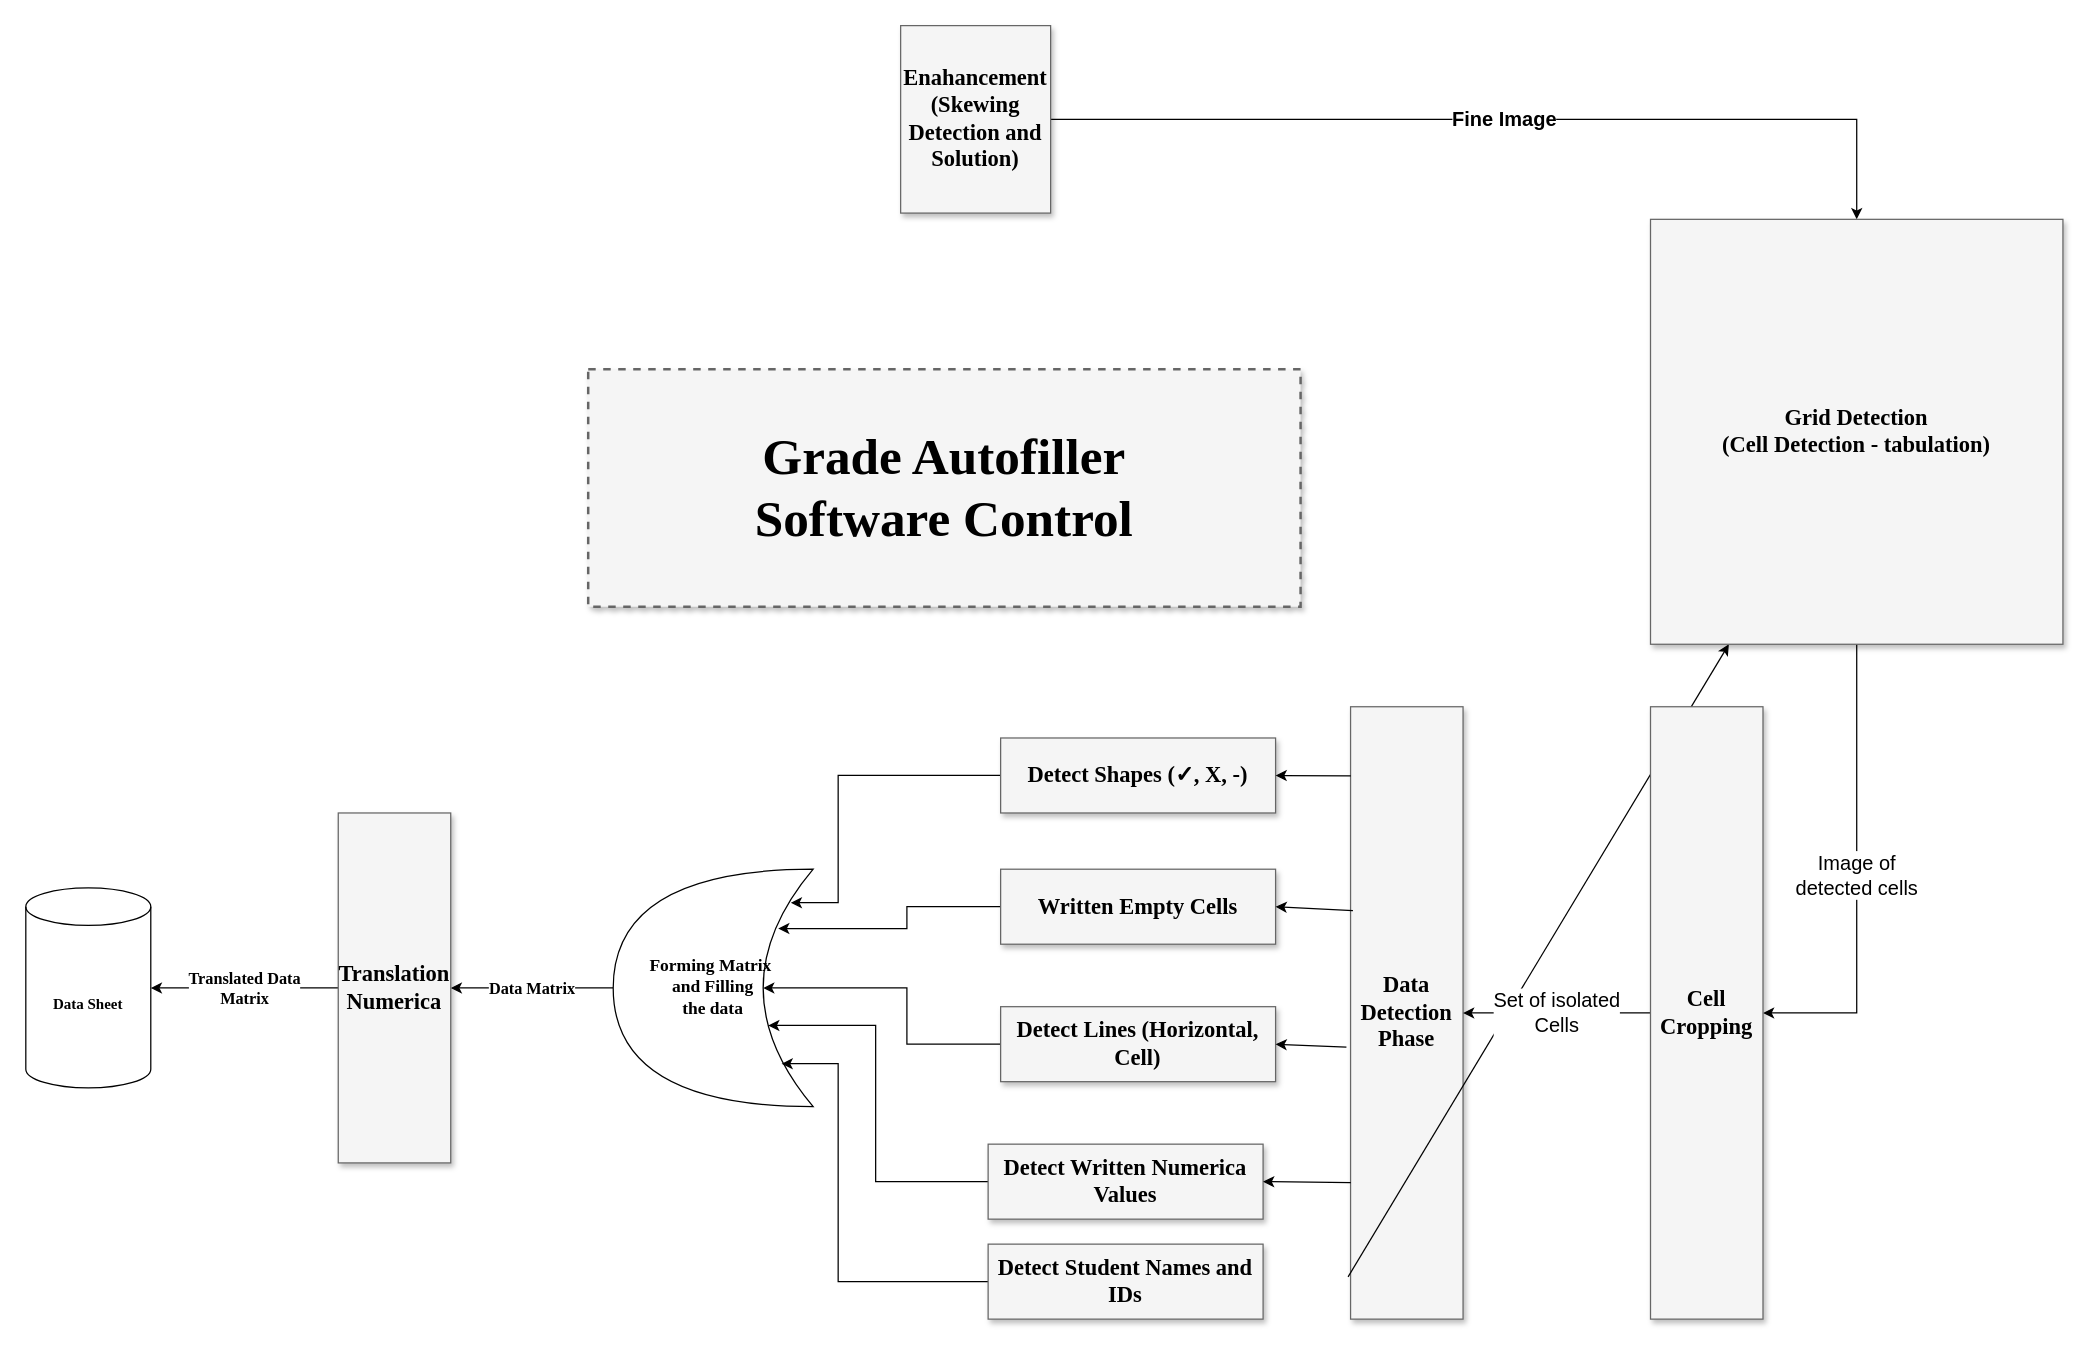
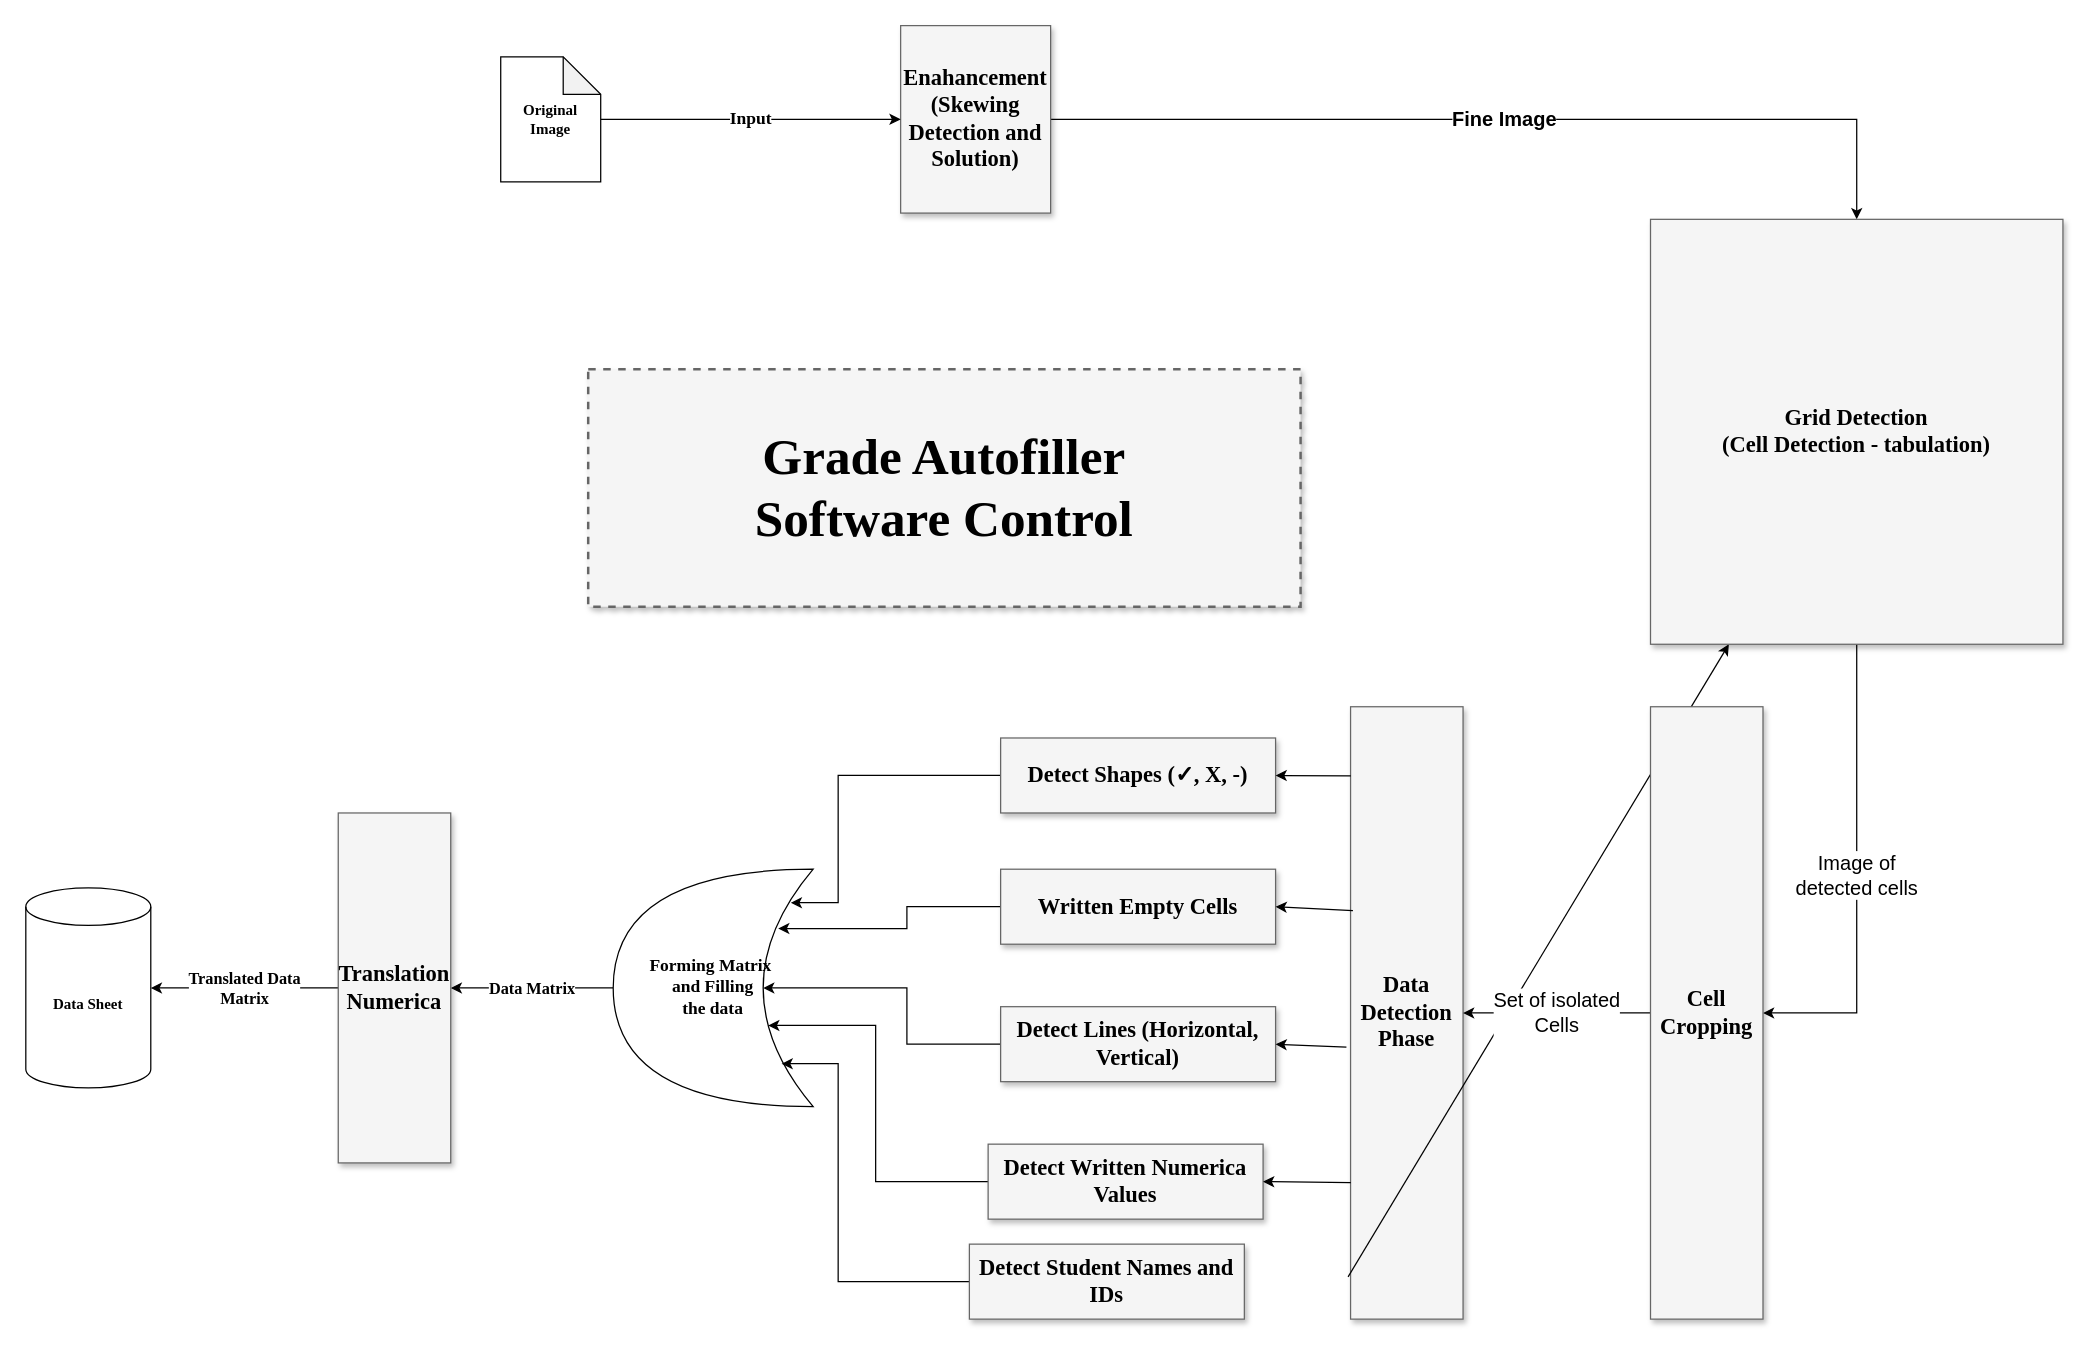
  <mxCell id="0" style=";html=1;" />
  <mxCell id="1" style=";html=1;" parent="0" />
  <mxCell id="2" value="&lt;font style=&quot;font-size: 41px;&quot;&gt;&lt;b&gt;Grade Autofiller&lt;br&gt;Software Control&lt;/b&gt;&lt;/font&gt;" style="whiteSpace=wrap;html=1;shadow=1;fontSize=20;fillColor=#f5f5f5;strokeColor=#666666;strokeWidth=2;dashed=1;fontFamily=Times New Roman;" parent="1" vertex="1"><mxGeometry x="470" y="295" width="570" height="190" as="geometry" /></mxCell>
  <mxCell id="3" value="&lt;font style=&quot;font-size: 16px;&quot;&gt;&lt;b&gt;Fine Image&lt;/b&gt;&lt;/font&gt;" style="edgeStyle=orthogonalEdgeStyle;rounded=0;orthogonalLoop=1;jettySize=auto;html=1;entryX=0;entryY=0.5;entryDx=0;entryDy=0;" edge="1" parent="1" source="4" target="29"><mxGeometry relative="1" as="geometry" /></mxCell>
  <mxCell id="4" value="Enahancement&lt;br&gt;(Skewing Detection and Solution)" style="whiteSpace=wrap;html=1;shadow=1;fontSize=18;fillColor=#f5f5f5;strokeColor=#666666;fontFamily=Times New Roman;fontStyle=1" parent="1" vertex="1"><mxGeometry x="720" y="20" width="120" height="150" as="geometry" /></mxCell>
  <mxCell id="5" value="Data&lt;br&gt;Detection&lt;br&gt;Phase" style="whiteSpace=wrap;html=1;shadow=1;fontSize=18;fillColor=#f5f5f5;strokeColor=#666666;direction=south;fontFamily=Times New Roman;fontStyle=1" parent="1" vertex="1"><mxGeometry x="1080" y="565" width="90" height="490" as="geometry" /></mxCell>
+ <mxCell id="6" value="Input" style="edgeStyle=orthogonalEdgeStyle;rounded=0;orthogonalLoop=1;jettySize=auto;html=1;entryX=0;entryY=0.5;entryDx=0;entryDy=0;fontFamily=Times New Roman;fontStyle=1;fontSize=14;" parent="1" source="7" target="4" edge="1"><mxGeometry relative="1" as="geometry"><mxPoint x="697" y="-14" as="targetPoint" /></mxGeometry></mxCell>
+ <mxCell id="7" value="Original Image" style="shape=note;whiteSpace=wrap;html=1;backgroundOutline=1;darkOpacity=0.05;fontFamily=Times New Roman;fontStyle=1" parent="1" vertex="1"><mxGeometry x="400" y="45" width="80" height="100" as="geometry" /></mxCell>
  <mxCell id="8" value="Data Sheet" style="shape=cylinder3;whiteSpace=wrap;html=1;boundedLbl=1;backgroundOutline=1;size=15;fontFamily=Times New Roman;fontStyle=1" parent="1" vertex="1"><mxGeometry x="20" y="710" width="100" height="160" as="geometry" /></mxCell>
  <mxCell id="9" style="edgeStyle=orthogonalEdgeStyle;rounded=0;orthogonalLoop=1;jettySize=auto;html=1;exitX=0.5;exitY=1;exitDx=0;exitDy=0;entryX=0.112;entryY=0.859;entryDx=0;entryDy=0;entryPerimeter=0;fontFamily=Times New Roman;" parent="1" source="10" target="22" edge="1"><mxGeometry relative="1" as="geometry"><mxPoint x="710" y="715" as="targetPoint" /><Array as="points"><mxPoint x="670" y="620" /><mxPoint x="670" y="722" /></Array></mxGeometry></mxCell>
  <mxCell id="10" value="Detect Shapes (✓, X, -)" style="whiteSpace=wrap;html=1;shadow=1;fontSize=18;fillColor=#f5f5f5;strokeColor=#666666;direction=south;fontFamily=Times New Roman;fontStyle=1" parent="1" vertex="1"><mxGeometry x="800" y="590" width="220" height="60" as="geometry" /></mxCell>
  <mxCell id="11" style="edgeStyle=orthogonalEdgeStyle;rounded=0;orthogonalLoop=1;jettySize=auto;html=1;exitX=0.5;exitY=1;exitDx=0;exitDy=0;entryX=0.175;entryY=0.75;entryDx=0;entryDy=0;entryPerimeter=0;fontFamily=Times New Roman;" parent="1" source="12" target="22" edge="1"><mxGeometry relative="1" as="geometry" /></mxCell>
  <mxCell id="12" value="Written Empty Cells" style="whiteSpace=wrap;html=1;shadow=1;fontSize=18;fillColor=#f5f5f5;strokeColor=#666666;direction=south;fontFamily=Times New Roman;fontStyle=1" parent="1" vertex="1"><mxGeometry x="800" y="695" width="220" height="60" as="geometry" /></mxCell>
  <mxCell id="13" style="edgeStyle=orthogonalEdgeStyle;rounded=0;orthogonalLoop=1;jettySize=auto;html=1;entryX=0.25;entryY=0.5;entryDx=0;entryDy=0;entryPerimeter=0;fontFamily=Times New Roman;" parent="1" source="14" target="22" edge="1"><mxGeometry relative="1" as="geometry" /></mxCell>
- <mxCell id="14" value="Detect Lines (Horizontal, Cell)" style="whiteSpace=wrap;html=1;shadow=1;fontSize=18;fillColor=#f5f5f5;strokeColor=#666666;direction=south;fontFamily=Times New Roman;fontStyle=1" parent="1" vertex="1"><mxGeometry x="800" y="805" width="220" height="60" as="geometry" /></mxCell>
+ <mxCell id="14" value="Detect Lines (Horizontal, Vertical)" style="whiteSpace=wrap;html=1;shadow=1;fontSize=18;fillColor=#f5f5f5;strokeColor=#666666;direction=south;fontFamily=Times New Roman;fontStyle=1" parent="1" vertex="1"><mxGeometry x="800" y="805" width="220" height="60" as="geometry" /></mxCell>
  <mxCell id="15" style="edgeStyle=orthogonalEdgeStyle;rounded=0;orthogonalLoop=1;jettySize=auto;html=1;exitX=0.5;exitY=1;exitDx=0;exitDy=0;entryX=0.225;entryY=0.342;entryDx=0;entryDy=0;entryPerimeter=0;fontFamily=Times New Roman;" parent="1" source="16" target="22" edge="1"><mxGeometry relative="1" as="geometry"><mxPoint x="740" y="855" as="targetPoint" /><Array as="points"><mxPoint x="700" y="945" /><mxPoint x="700" y="820" /></Array></mxGeometry></mxCell>
  <mxCell id="16" value="Detect Written Numerica Values" style="whiteSpace=wrap;html=1;shadow=1;fontSize=18;fillColor=#f5f5f5;strokeColor=#666666;direction=south;fontFamily=Times New Roman;fontStyle=1" parent="1" vertex="1"><mxGeometry x="790" y="915" width="220" height="60" as="geometry" /></mxCell>
  <mxCell id="17" value="" style="endArrow=classic;html=1;rounded=0;exitX=0.113;exitY=0.998;exitDx=0;exitDy=0;exitPerimeter=0;entryX=0.5;entryY=0;entryDx=0;entryDy=0;fontFamily=Times New Roman;" parent="1" source="5" target="10" edge="1"><mxGeometry width="50" height="50" relative="1" as="geometry"><mxPoint x="1010" y="555" as="sourcePoint" /><mxPoint x="1060" y="505" as="targetPoint" /></mxGeometry></mxCell>
  <mxCell id="18" value="" style="endArrow=classic;html=1;rounded=0;exitX=0.333;exitY=0.979;exitDx=0;exitDy=0;exitPerimeter=0;entryX=0.5;entryY=0;entryDx=0;entryDy=0;fontFamily=Times New Roman;" parent="1" source="5" target="12" edge="1"><mxGeometry width="50" height="50" relative="1" as="geometry"><mxPoint x="1010" y="555" as="sourcePoint" /><mxPoint x="1060" y="505" as="targetPoint" /></mxGeometry></mxCell>
  <mxCell id="19" value="" style="endArrow=classic;html=1;rounded=0;entryX=0.5;entryY=0;entryDx=0;entryDy=0;exitX=0.556;exitY=1.037;exitDx=0;exitDy=0;exitPerimeter=0;fontFamily=Times New Roman;" parent="1" source="5" target="14" edge="1"><mxGeometry width="50" height="50" relative="1" as="geometry"><mxPoint x="1070" y="825" as="sourcePoint" /><mxPoint x="1060" y="505" as="targetPoint" /></mxGeometry></mxCell>
  <mxCell id="20" value="" style="endArrow=classic;html=1;rounded=0;entryX=0.5;entryY=0;entryDx=0;entryDy=0;exitX=0.777;exitY=0.998;exitDx=0;exitDy=0;exitPerimeter=0;fontFamily=Times New Roman;" parent="1" source="5" target="16" edge="1"><mxGeometry width="50" height="50" relative="1" as="geometry"><mxPoint x="1120" y="835" as="sourcePoint" /><mxPoint x="1030" y="835" as="targetPoint" /></mxGeometry></mxCell>
  <mxCell id="21" value="Data Matrix" style="edgeStyle=orthogonalEdgeStyle;rounded=0;orthogonalLoop=1;jettySize=auto;html=1;exitX=1;exitY=0.5;exitDx=0;exitDy=0;exitPerimeter=0;entryX=0.5;entryY=0;entryDx=0;entryDy=0;fontFamily=Times New Roman;fontStyle=1;fontSize=13;" parent="1" source="22" target="24" edge="1"><mxGeometry relative="1" as="geometry" /></mxCell>
  <mxCell id="22" value="Forming Matrix&amp;nbsp;&lt;br style=&quot;font-size: 14px;&quot;&gt;and Filling&lt;br style=&quot;font-size: 14px;&quot;&gt;the data" style="shape=xor;whiteSpace=wrap;html=1;direction=west;fontFamily=Times New Roman;fontStyle=1;fontSize=14;" parent="1" vertex="1"><mxGeometry x="490" y="695" width="160" height="190" as="geometry" /></mxCell>
  <mxCell id="23" value="Translated Data&lt;br style=&quot;font-size: 13px;&quot;&gt;Matrix" style="edgeStyle=orthogonalEdgeStyle;rounded=0;orthogonalLoop=1;jettySize=auto;html=1;exitX=0.5;exitY=1;exitDx=0;exitDy=0;entryX=1;entryY=0.5;entryDx=0;entryDy=0;entryPerimeter=0;fontFamily=Times New Roman;fontStyle=1;fontSize=13;" parent="1" source="24" target="8" edge="1"><mxGeometry relative="1" as="geometry" /></mxCell>
  <mxCell id="24" value="Translation Numerica" style="whiteSpace=wrap;html=1;shadow=1;fontSize=18;fillColor=#f5f5f5;strokeColor=#666666;direction=south;fontFamily=Times New Roman;fontStyle=1" parent="1" vertex="1"><mxGeometry x="270" y="650" width="90" height="280" as="geometry" /></mxCell>
  <mxCell id="25" style="edgeStyle=orthogonalEdgeStyle;rounded=0;orthogonalLoop=1;jettySize=auto;html=1;exitX=0.5;exitY=1;exitDx=0;exitDy=0;entryX=0.158;entryY=0.181;entryDx=0;entryDy=0;entryPerimeter=0;fontFamily=Times New Roman;" parent="1" source="26" target="22" edge="1"><mxGeometry relative="1" as="geometry"><mxPoint x="680" y="855" as="targetPoint" /><Array as="points"><mxPoint x="670" y="1025" /><mxPoint x="670" y="851" /></Array></mxGeometry></mxCell>
- <mxCell id="26" value="Detect Student Names and IDs" style="whiteSpace=wrap;html=1;shadow=1;fontSize=18;fillColor=#f5f5f5;strokeColor=#666666;direction=south;fontFamily=Times New Roman;fontStyle=1" parent="1" vertex="1"><mxGeometry x="790" y="995" width="220" height="60" as="geometry" /></mxCell>
+ <mxCell id="26" value="Detect Student Names and IDs" style="whiteSpace=wrap;html=1;shadow=1;fontSize=18;fillColor=#f5f5f5;strokeColor=#666666;direction=south;fontFamily=Times New Roman;fontStyle=1" parent="1" vertex="1"><mxGeometry x="775" y="995" width="220" height="60" as="geometry" /></mxCell>
  <mxCell id="27" value="" style="endArrow=classic;html=1;rounded=0;exitX=0.931;exitY=1.022;exitDx=0;exitDy=0;exitPerimeter=0;fontFamily=Times New Roman;" parent="1" source="5" target="29" edge="1"><mxGeometry width="50" height="50" relative="1" as="geometry"><mxPoint x="960" y="615" as="sourcePoint" /><mxPoint x="1010" y="565" as="targetPoint" /></mxGeometry></mxCell>
  <mxCell id="28" value="Image of &lt;br&gt;detected cells" style="edgeStyle=orthogonalEdgeStyle;rounded=0;orthogonalLoop=1;jettySize=auto;html=1;entryX=0.5;entryY=0;entryDx=0;entryDy=0;fontSize=16;" edge="1" parent="1" source="29" target="31"><mxGeometry relative="1" as="geometry" /></mxCell>
  <mxCell id="29" value="Grid Detection&lt;br&gt;(Cell Detection - tabulation)" style="whiteSpace=wrap;html=1;shadow=1;fontSize=18;fillColor=#f5f5f5;strokeColor=#666666;direction=south;fontFamily=Times New Roman;fontStyle=1" vertex="1" parent="1"><mxGeometry x="1320" y="175" width="330" height="340" as="geometry" /></mxCell>
  <mxCell id="30" value="Set of isolated&lt;br&gt;Cells" style="edgeStyle=orthogonalEdgeStyle;rounded=0;orthogonalLoop=1;jettySize=auto;html=1;fontSize=16;" edge="1" parent="1" source="31" target="5"><mxGeometry relative="1" as="geometry" /></mxCell>
  <mxCell id="31" value="Cell&lt;br&gt;Cropping" style="whiteSpace=wrap;html=1;shadow=1;fontSize=18;fillColor=#f5f5f5;strokeColor=#666666;direction=south;fontFamily=Times New Roman;fontStyle=1" vertex="1" parent="1"><mxGeometry x="1320" y="565" width="90" height="490" as="geometry" /></mxCell>
